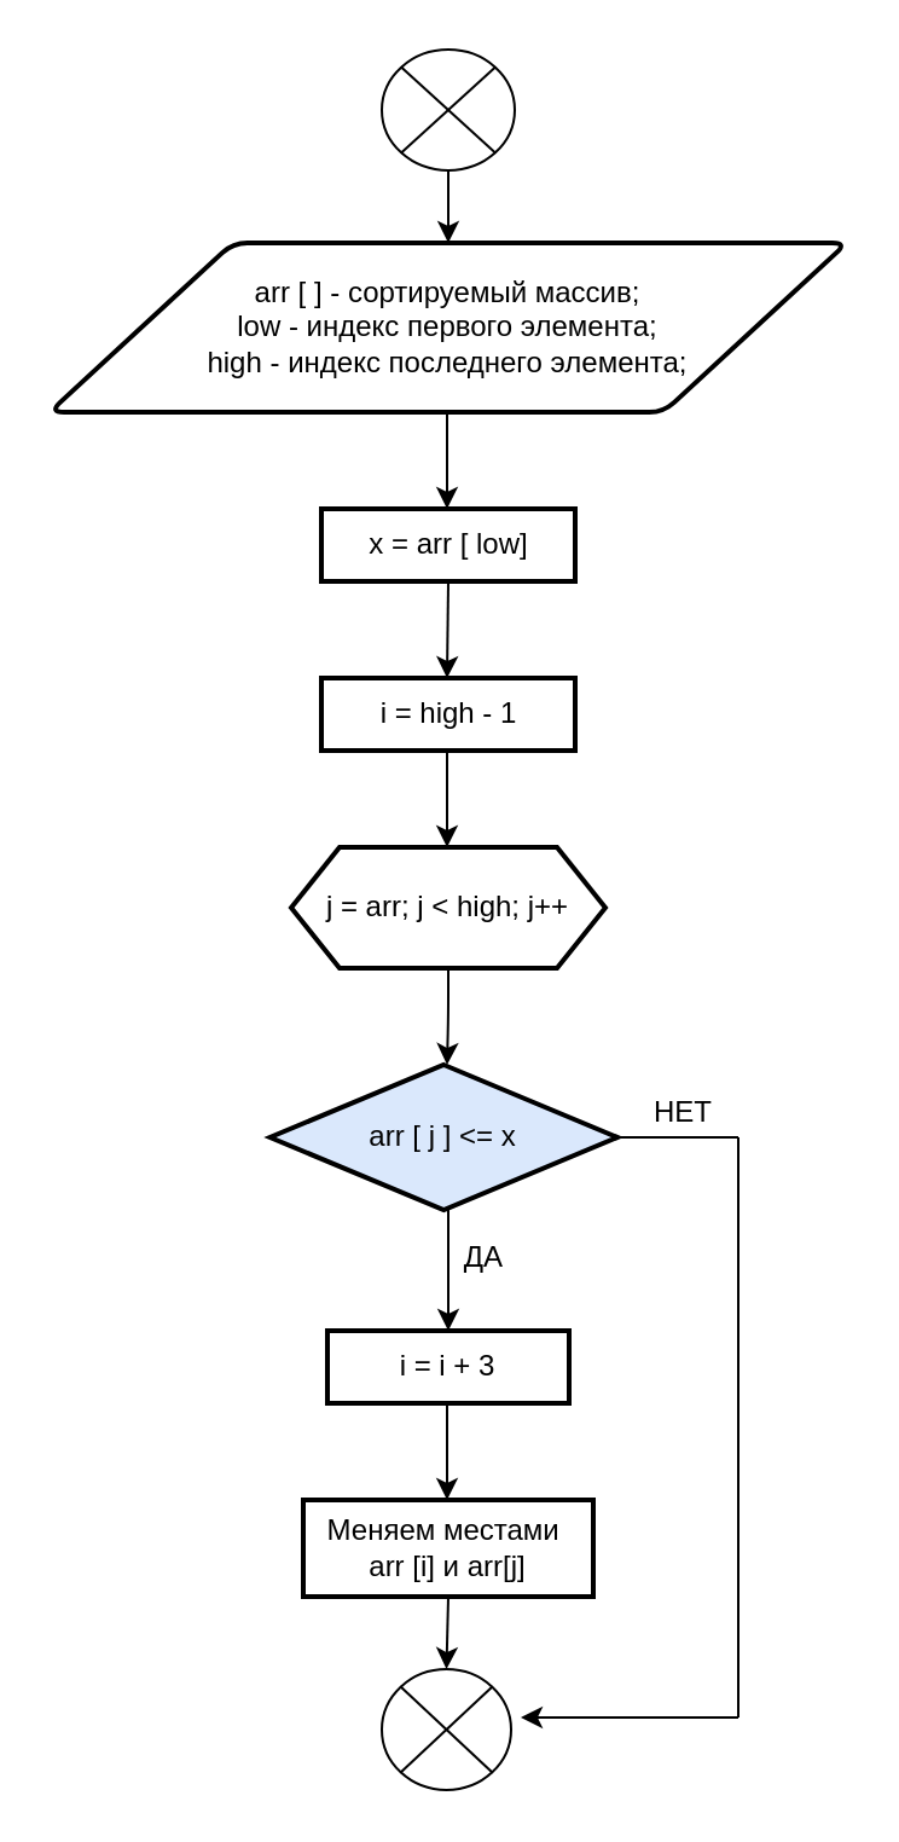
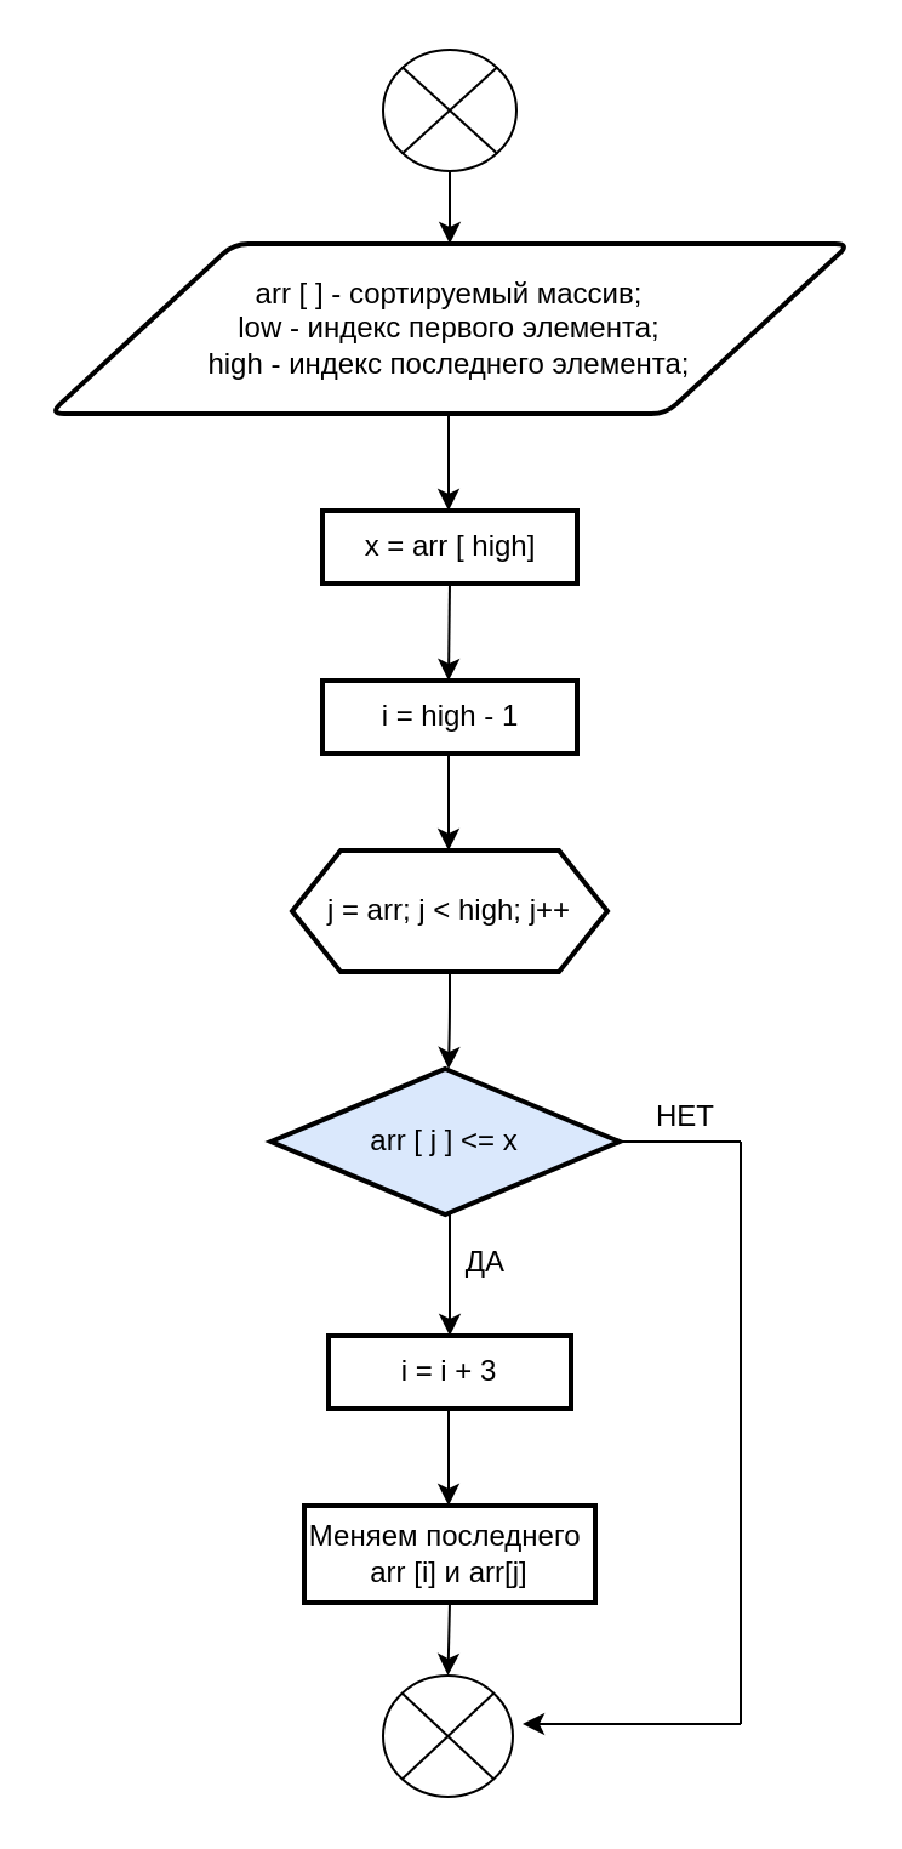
  <mxCell id="0" />
  <mxCell id="1" parent="0" />
  <mxCell id="2" style="edgeStyle=orthogonalEdgeStyle;rounded=0;orthogonalLoop=1;jettySize=auto;html=1;exitX=0.5;exitY=1;exitDx=0;exitDy=0;exitPerimeter=0;entryX=0.5;entryY=0;entryDx=0;entryDy=0;" edge="1" parent="1" source="3"><mxGeometry relative="1" as="geometry"><mxPoint x="185" y="100" as="targetPoint" /></mxGeometry></mxCell>
  <mxCell id="3" value="" style="verticalLabelPosition=bottom;verticalAlign=top;html=1;shape=mxgraph.flowchart.or;" vertex="1" parent="1"><mxGeometry x="157.5" width="55" height="50" as="geometry" y="20" /></mxCell>
  <mxCell id="4" value="arr [ ] - сортируемый массив;&lt;br&gt;low - индекс первого элемента;&lt;br&gt;high - индекс последнего элемента;" style="shape=parallelogram;html=1;strokeWidth=2;perimeter=parallelogramPerimeter;whiteSpace=wrap;rounded=1;arcSize=12;size=0.23;" vertex="1" parent="1"><mxGeometry x="20" y="100" width="330" height="70" as="geometry" /></mxCell>
- <mxCell id="5" value="x = arr [ low]" style="rounded=0;whiteSpace=wrap;html=1;strokeWidth=2;" vertex="1" parent="1"><mxGeometry x="132.5" y="210" width="105" height="30" as="geometry" /></mxCell>
+ <mxCell id="5" value="x = arr [ high]" style="rounded=0;whiteSpace=wrap;html=1;strokeWidth=2;" vertex="1" parent="1"><mxGeometry x="132.5" y="210" width="105" height="30" as="geometry" /></mxCell>
  <mxCell id="6" value="i = high - 1" style="rounded=0;whiteSpace=wrap;html=1;strokeWidth=2;" vertex="1" parent="1"><mxGeometry x="132.5" y="280" width="105" height="30" as="geometry" /></mxCell>
  <mxCell id="7" value="j = arr; j &amp;lt; high; j++" style="shape=hexagon;perimeter=hexagonPerimeter2;whiteSpace=wrap;html=1;fixedSize=1;strokeWidth=2;" vertex="1" parent="1"><mxGeometry x="120" y="350" width="130" height="50" as="geometry" /></mxCell>
  <mxCell id="8" value="" style="endArrow=classic;html=1;" edge="1" parent="1"><mxGeometry width="50" height="50" relative="1" as="geometry"><mxPoint x="184.5" y="170" as="sourcePoint" /><mxPoint x="184.5" y="210" as="targetPoint" /></mxGeometry></mxCell>
  <mxCell id="9" value="" style="endArrow=classic;html=1;" edge="1" parent="1"><mxGeometry width="50" height="50" relative="1" as="geometry"><mxPoint x="185" y="240" as="sourcePoint" /><mxPoint x="184.5" y="280" as="targetPoint" /></mxGeometry></mxCell>
  <mxCell id="10" value="" style="endArrow=classic;html=1;" edge="1" parent="1"><mxGeometry width="50" height="50" relative="1" as="geometry"><mxPoint x="184.5" y="310" as="sourcePoint" /><mxPoint x="184.5" y="350" as="targetPoint" /></mxGeometry></mxCell>
  <mxCell id="11" value="" style="endArrow=classic;html=1;" edge="1" parent="1"><mxGeometry width="50" height="50" relative="1" as="geometry"><mxPoint x="185" y="400" as="sourcePoint" /><mxPoint x="184.5" y="440" as="targetPoint" /><Array as="points"><mxPoint x="185" y="420" /></Array></mxGeometry></mxCell>
  <mxCell id="12" value="arr [ j ] &amp;lt;= x" style="rhombus;whiteSpace=wrap;html=1;strokeWidth=2;fillColor=#dae8fc;" vertex="1" parent="1"><mxGeometry x="111.25" y="440" width="143.75" height="60" as="geometry" /></mxCell>
  <mxCell id="13" value="" style="endArrow=classic;html=1;" edge="1" parent="1"><mxGeometry width="50" height="50" relative="1" as="geometry"><mxPoint x="185" y="530" as="sourcePoint" /><mxPoint x="185" y="550" as="targetPoint" /><Array as="points"><mxPoint x="185" y="530" /></Array></mxGeometry></mxCell>
  <mxCell id="14" value="" style="endArrow=none;html=1;" edge="1" parent="1"><mxGeometry width="50" height="50" relative="1" as="geometry"><mxPoint x="185" y="540" as="sourcePoint" /><mxPoint x="185" y="500" as="targetPoint" /><Array as="points"><mxPoint x="185" y="550" /></Array></mxGeometry></mxCell>
  <mxCell id="15" value="" style="endArrow=none;html=1;" edge="1" parent="1"><mxGeometry width="50" height="50" relative="1" as="geometry"><mxPoint x="184.5" y="500" as="sourcePoint" /><mxPoint x="184.5" y="500" as="targetPoint" /><Array as="points" /></mxGeometry></mxCell>
  <mxCell id="16" value="ДА" style="text;html=1;strokeColor=none;fillColor=none;align=center;verticalAlign=middle;whiteSpace=wrap;rounded=0;" vertex="1" parent="1"><mxGeometry x="165" y="510" width="70" height="20" as="geometry" /></mxCell>
  <mxCell id="17" value="i = i + 3" style="rounded=0;whiteSpace=wrap;html=1;strokeWidth=2;" vertex="1" parent="1"><mxGeometry x="135" y="550" width="100" height="30" as="geometry" /></mxCell>
  <mxCell id="18" value="" style="endArrow=classic;html=1;" edge="1" parent="1"><mxGeometry width="50" height="50" relative="1" as="geometry"><mxPoint x="184.5" y="580" as="sourcePoint" /><mxPoint x="184.5" y="620" as="targetPoint" /></mxGeometry></mxCell>
  <mxCell id="19" style="edgeStyle=orthogonalEdgeStyle;rounded=0;orthogonalLoop=1;jettySize=auto;html=1;exitX=0.5;exitY=1;exitDx=0;exitDy=0;entryX=0.5;entryY=0;entryDx=0;entryDy=0;entryPerimeter=0;" edge="1" parent="1" source="20" target="21"><mxGeometry relative="1" as="geometry" /></mxCell>
- <mxCell id="20" value="Меняем местами&amp;nbsp;&lt;br&gt;arr [i] и arr[j]" style="rounded=0;whiteSpace=wrap;html=1;strokeWidth=2;" vertex="1" parent="1"><mxGeometry x="125" y="620" width="120" height="40" as="geometry" /></mxCell>
+ <mxCell id="20" value="Меняем последнего&amp;nbsp;&lt;br&gt;arr [i] и arr[j]" style="rounded=0;whiteSpace=wrap;html=1;strokeWidth=2;" vertex="1" parent="1"><mxGeometry x="125" y="620" width="120" height="40" as="geometry" /></mxCell>
  <mxCell id="21" value="" style="verticalLabelPosition=bottom;verticalAlign=top;html=1;shape=mxgraph.flowchart.or;strokeWidth=1;" vertex="1" parent="1"><mxGeometry x="157.5" y="690" width="53.5" height="50" as="geometry" /></mxCell>
  <mxCell id="22" value="" style="endArrow=none;html=1;" edge="1" parent="1"><mxGeometry width="50" height="50" relative="1" as="geometry"><mxPoint x="255" y="470" as="sourcePoint" /><mxPoint x="305" y="470" as="targetPoint" /></mxGeometry></mxCell>
  <mxCell id="23" value="" style="endArrow=none;html=1;" edge="1" parent="1"><mxGeometry width="50" height="50" relative="1" as="geometry"><mxPoint x="305" y="710" as="sourcePoint" /><mxPoint x="305" y="470" as="targetPoint" /></mxGeometry></mxCell>
  <mxCell id="24" value="" style="endArrow=classic;html=1;" edge="1" parent="1"><mxGeometry width="50" height="50" relative="1" as="geometry"><mxPoint x="305" y="710" as="sourcePoint" /><mxPoint x="215" y="710" as="targetPoint" /></mxGeometry></mxCell>
  <mxCell id="25" value="НЕТ" style="text;html=1;strokeColor=none;fillColor=none;align=center;verticalAlign=middle;whiteSpace=wrap;rounded=0;" vertex="1" parent="1"><mxGeometry x="255" y="450" width="55" height="20" as="geometry" /></mxCell>
